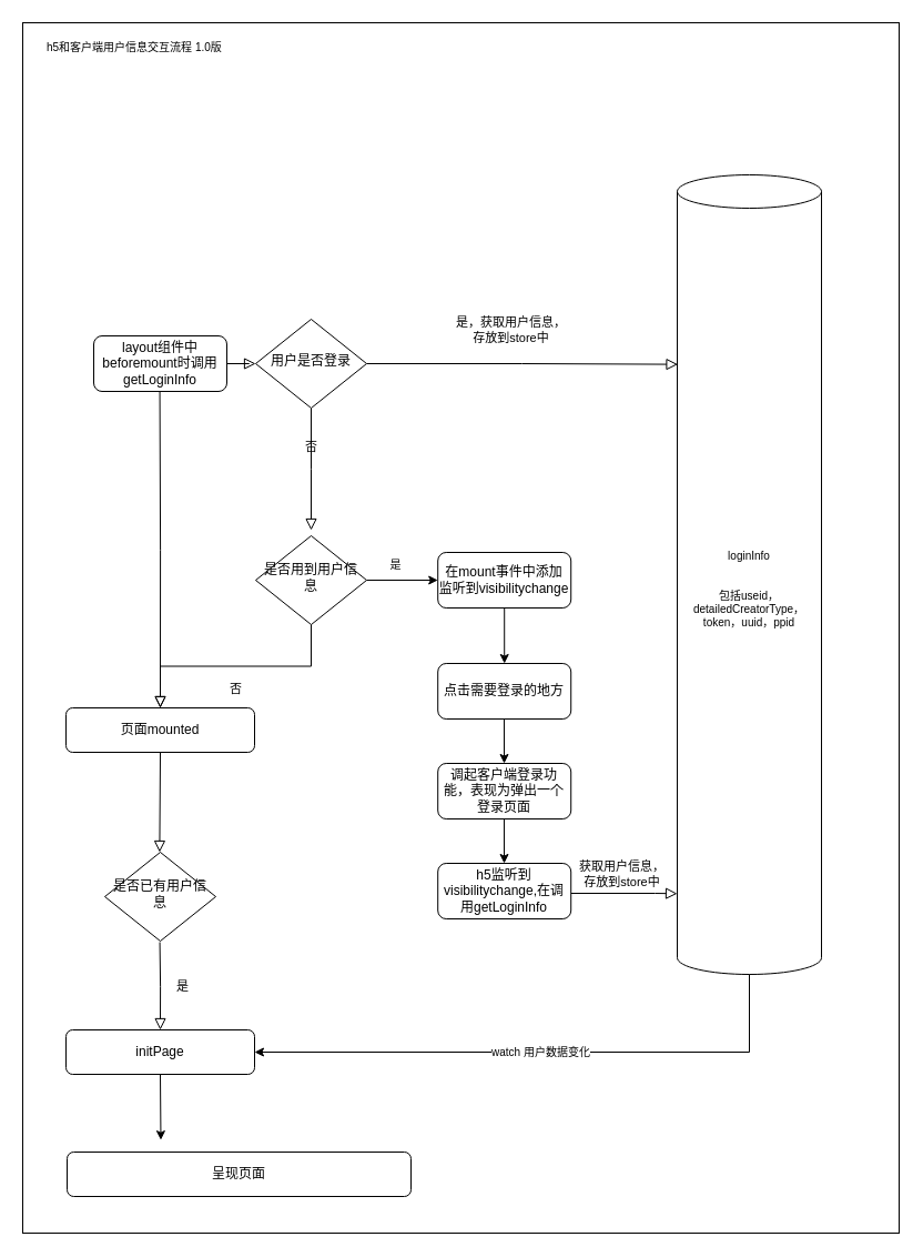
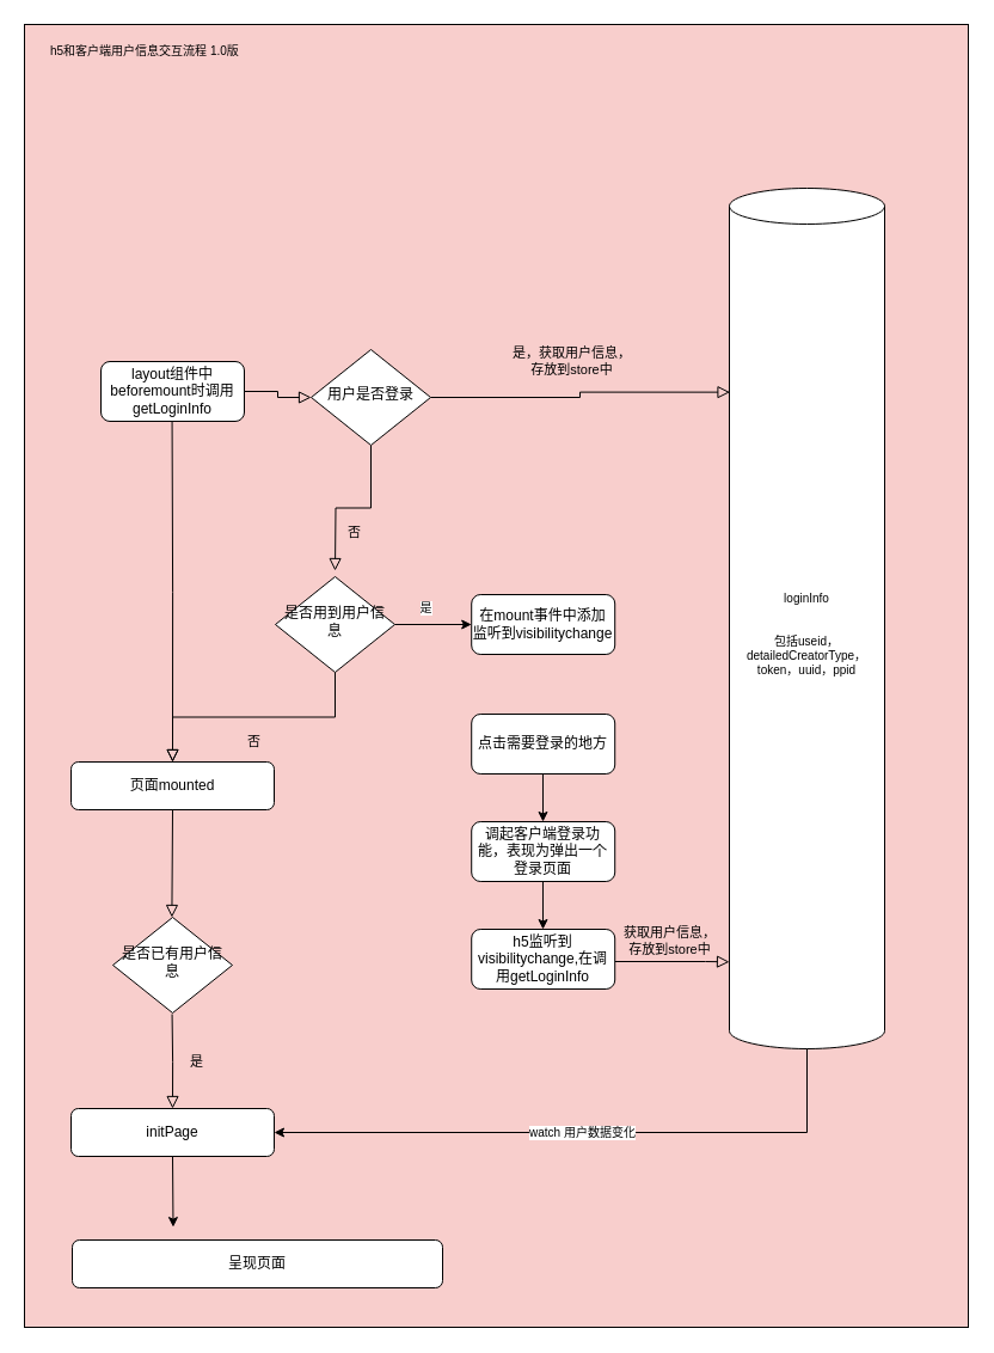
  <mxCell id="0" />
  <mxCell id="1" parent="0" />
- <mxCell id="2" value="h5和客户端用户信息交互流程 1.0版" style="rounded=0;whiteSpace=wrap;html=1;fontSize=10;align=left;verticalAlign=top;spacingTop=10;spacingLeft=20;container=1;" parent="1" vertex="1"><mxGeometry x="20" y="20" width="790" height="1090" as="geometry" /></mxCell>
+ <mxCell id="2" value="h5和客户端用户信息交互流程 1.0版" style="rounded=0;whiteSpace=wrap;html=1;fontSize=10;align=left;verticalAlign=top;spacingTop=10;spacingLeft=20;container=1;fillColor=#f8cecc;" parent="1" vertex="1"><mxGeometry x="20" y="20" width="790" height="1090" as="geometry" /></mxCell>
  <mxCell id="3" value="" style="rounded=0;html=1;jettySize=auto;orthogonalLoop=1;fontSize=11;endArrow=block;endFill=0;endSize=8;strokeWidth=1;shadow=0;labelBackgroundColor=none;edgeStyle=orthogonalEdgeStyle;exitX=1;exitY=0.5;exitDx=0;exitDy=0;" parent="1" source="9" target="6" edge="1"><mxGeometry relative="1" as="geometry"><mxPoint x="220" y="327" as="sourcePoint" /></mxGeometry></mxCell>
  <mxCell id="4" value="否" style="rounded=0;html=1;jettySize=auto;orthogonalLoop=1;fontSize=11;endArrow=block;endFill=0;endSize=8;strokeWidth=1;shadow=0;labelBackgroundColor=none;edgeStyle=orthogonalEdgeStyle;exitX=0.5;exitY=1;exitDx=0;exitDy=0;" parent="1" source="6" edge="1"><mxGeometry y="20" relative="1" as="geometry"><mxPoint as="offset" /><mxPoint x="280" y="477" as="targetPoint" /></mxGeometry></mxCell>
  <mxCell id="5" value="是，获取用户信息，&lt;br&gt;存放到store中" style="edgeStyle=orthogonalEdgeStyle;rounded=0;html=1;jettySize=auto;orthogonalLoop=1;fontSize=11;endArrow=block;endFill=0;endSize=8;strokeWidth=1;shadow=0;labelBackgroundColor=none;entryX=0.004;entryY=0.237;entryDx=0;entryDy=0;entryPerimeter=0;" parent="1" source="6" target="8" edge="1"><mxGeometry x="-0.075" y="30" relative="1" as="geometry"><mxPoint as="offset" /><mxPoint x="600" y="447" as="targetPoint" /><Array as="points" /></mxGeometry></mxCell>
- <mxCell id="6" value="用户是否登录" style="rhombus;whiteSpace=wrap;html=1;shadow=0;fontFamily=Helvetica;fontSize=12;align=center;strokeWidth=1;spacing=6;spacingTop=-4;" parent="1" vertex="1"><mxGeometry x="230" y="287" width="100" height="80" as="geometry" /></mxCell>
+ <mxCell id="6" value="用户是否登录" style="rhombus;whiteSpace=wrap;html=1;shadow=0;fontFamily=Helvetica;fontSize=12;align=center;strokeWidth=1;spacing=6;spacingTop=-4;" parent="1" vertex="1"><mxGeometry x="260" y="292" width="100" height="80" as="geometry" /></mxCell>
  <mxCell id="7" value="initPage" style="rounded=1;whiteSpace=wrap;html=1;fontSize=12;glass=0;strokeWidth=1;shadow=0;" parent="1" vertex="1"><mxGeometry x="59" y="927" width="170" height="40" as="geometry" /></mxCell>
  <mxCell id="8" value="loginInfo&#10;&#10;&#10;包括useid，detailedCreatorType，token，uuid，ppid" style="shape=cylinder3;boundedLbl=1;backgroundOutline=1;size=15;whiteSpace=wrap;fontSize=10;" parent="1" vertex="1"><mxGeometry x="610" y="157" width="130" height="720" as="geometry" /></mxCell>
  <mxCell id="9" value="layout组件中beforemount时调用getLoginInfo" style="rounded=1;whiteSpace=wrap;html=1;" parent="1" vertex="1"><mxGeometry x="84" y="302" width="120" height="50" as="geometry" /></mxCell>
  <mxCell id="10" value="watch 用户数据变化" style="endArrow=classic;html=1;rounded=0;fontSize=10;exitX=0.5;exitY=1;exitDx=0;exitDy=0;exitPerimeter=0;entryX=1;entryY=0.5;entryDx=0;entryDy=0;" parent="1" source="8" target="7" edge="1"><mxGeometry width="50" height="50" relative="1" as="geometry"><mxPoint x="500" y="737" as="sourcePoint" /><mxPoint x="565" y="787" as="targetPoint" /><Array as="points"><mxPoint x="675" y="947" /></Array></mxGeometry></mxCell>
  <mxCell id="11" value="呈现页面" style="rounded=1;whiteSpace=wrap;html=1;fontSize=12;glass=0;strokeWidth=1;shadow=0;" parent="1" vertex="1"><mxGeometry x="60" y="1037" width="310" height="40" as="geometry" /></mxCell>
  <mxCell id="12" value="" style="endArrow=classic;html=1;rounded=0;fontSize=10;exitX=0.5;exitY=1;exitDx=0;exitDy=0;entryX=0.481;entryY=-0.022;entryDx=0;entryDy=0;entryPerimeter=0;" parent="1" source="7" edge="1"><mxGeometry width="50" height="50" relative="1" as="geometry"><mxPoint x="207" y="957" as="sourcePoint" /><mxPoint x="144.49" y="1026.12" as="targetPoint" /></mxGeometry></mxCell>
  <mxCell id="13" value="是否用到用户信息" style="rhombus;shadow=0;fontFamily=Helvetica;fontSize=12;align=center;strokeWidth=1;spacing=6;spacingTop=-4;whiteSpace=wrap;" parent="1" vertex="1"><mxGeometry x="230" y="482" width="100" height="80" as="geometry" /></mxCell>
  <mxCell id="14" value="否" style="rounded=0;html=1;jettySize=auto;orthogonalLoop=1;fontSize=11;endArrow=block;endFill=0;endSize=8;strokeWidth=1;shadow=0;labelBackgroundColor=none;edgeStyle=orthogonalEdgeStyle;exitX=0.5;exitY=1;exitDx=0;exitDy=0;" parent="1" source="13" target="17" edge="1"><mxGeometry y="20" relative="1" as="geometry"><mxPoint as="offset" /><mxPoint x="180" y="587" as="sourcePoint" /><mxPoint x="320" y="757" as="targetPoint" /></mxGeometry></mxCell>
  <mxCell id="15" value="在mount事件中添加&lt;br&gt;监听到visibilitychange" style="rounded=1;whiteSpace=wrap;html=1;" parent="1" vertex="1"><mxGeometry x="394.21" y="497" width="120" height="50" as="geometry" /></mxCell>
  <mxCell id="16" value="获取用户信息，&lt;br&gt;存放到store中" style="edgeStyle=orthogonalEdgeStyle;rounded=0;html=1;jettySize=auto;orthogonalLoop=1;fontSize=11;endArrow=block;endFill=0;endSize=8;strokeWidth=1;shadow=0;labelBackgroundColor=none;spacing=7;entryX=0;entryY=0.899;entryDx=0;entryDy=0;entryPerimeter=0;" parent="1" target="8" edge="1"><mxGeometry x="-0.044" y="17" relative="1" as="geometry"><mxPoint as="offset" /><mxPoint x="514.21" y="804.01" as="sourcePoint" /><mxPoint x="590" y="797" as="targetPoint" /><Array as="points"><mxPoint x="590" y="804" /></Array></mxGeometry></mxCell>
  <mxCell id="17" value="页面mounted" style="rounded=1;whiteSpace=wrap;html=1;fontSize=12;glass=0;strokeWidth=1;shadow=0;" parent="1" vertex="1"><mxGeometry x="59" y="637" width="170" height="40" as="geometry" /></mxCell>
  <mxCell id="18" value="是否已有用户信息" style="rhombus;whiteSpace=wrap;html=1;shadow=0;fontFamily=Helvetica;fontSize=12;align=center;strokeWidth=1;spacing=6;spacingTop=-4;" parent="1" vertex="1"><mxGeometry x="94" y="767" width="100" height="80" as="geometry" /></mxCell>
  <mxCell id="19" value="是" style="rounded=0;html=1;jettySize=auto;orthogonalLoop=1;fontSize=11;endArrow=block;endFill=0;endSize=8;strokeWidth=1;shadow=0;labelBackgroundColor=none;edgeStyle=orthogonalEdgeStyle;entryX=0.5;entryY=0;entryDx=0;entryDy=0;" parent="1" target="7" edge="1"><mxGeometry y="20" relative="1" as="geometry"><mxPoint as="offset" /><mxPoint x="143.57" y="848" as="sourcePoint" /><mxPoint x="143.57" y="898" as="targetPoint" /></mxGeometry></mxCell>
  <mxCell id="20" value="" style="rounded=0;html=1;jettySize=auto;orthogonalLoop=1;fontSize=11;endArrow=block;endFill=0;endSize=8;strokeWidth=1;shadow=0;labelBackgroundColor=none;edgeStyle=orthogonalEdgeStyle;entryX=0.5;entryY=0;entryDx=0;entryDy=0;exitX=0.5;exitY=1;exitDx=0;exitDy=0;" parent="1" source="17" edge="1"><mxGeometry y="20" relative="1" as="geometry"><mxPoint as="offset" /><mxPoint x="142.96" y="688" as="sourcePoint" /><mxPoint x="143.39" y="767" as="targetPoint" /><Array as="points"><mxPoint x="143" y="677" /></Array></mxGeometry></mxCell>
  <mxCell id="21" value="" style="rounded=0;html=1;jettySize=auto;orthogonalLoop=1;fontSize=11;endArrow=block;endFill=0;endSize=8;strokeWidth=1;shadow=0;labelBackgroundColor=none;edgeStyle=orthogonalEdgeStyle;entryX=0.5;entryY=0;entryDx=0;entryDy=0;" parent="1" target="17" edge="1"><mxGeometry y="20" relative="1" as="geometry"><mxPoint as="offset" /><mxPoint x="143.57" y="352" as="sourcePoint" /><mxPoint x="143.57" y="402" as="targetPoint" /></mxGeometry></mxCell>
  <mxCell id="22" value="" style="endArrow=classic;html=1;rounded=0;fontSize=10;exitX=1;exitY=0.5;exitDx=0;exitDy=0;entryX=0;entryY=0.5;entryDx=0;entryDy=0;" parent="1" source="13" target="15" edge="1"><mxGeometry width="50" height="50" relative="1" as="geometry"><mxPoint x="240" y="637" as="sourcePoint" /><mxPoint x="290" y="587" as="targetPoint" /></mxGeometry></mxCell>
  <mxCell id="23" value="是" style="edgeLabel;html=1;align=center;verticalAlign=middle;resizable=0;points=[];fontSize=10;" parent="22" vertex="1" connectable="0"><mxGeometry x="-0.209" y="-1" relative="1" as="geometry"><mxPoint y="-16" as="offset" /></mxGeometry></mxCell>
  <mxCell id="24" value="调起客户端登录功能，表现为弹出一个登录页面" style="rounded=1;whiteSpace=wrap;html=1;" parent="1" vertex="1"><mxGeometry x="394.21" y="687" width="120" height="50" as="geometry" /></mxCell>
  <mxCell id="25" value="h5监听到visibilitychange,在调用getLoginInfo" style="rounded=1;whiteSpace=wrap;html=1;" parent="1" vertex="1"><mxGeometry x="394.21" y="777" width="120" height="50" as="geometry" /></mxCell>
  <mxCell id="26" value="点击需要登录的地方" style="rounded=1;whiteSpace=wrap;html=1;" parent="1" vertex="1"><mxGeometry x="394.21" y="597" width="120" height="50" as="geometry" /></mxCell>
- <mxCell id="27" value="" style="endArrow=classic;html=1;rounded=0;fontSize=10;exitX=0.5;exitY=1;exitDx=0;exitDy=0;entryX=0.5;entryY=0;entryDx=0;entryDy=0;" parent="1" source="15" target="26" edge="1"><mxGeometry width="50" height="50" relative="1" as="geometry"><mxPoint x="360" y="547" as="sourcePoint" /><mxPoint x="410" y="497" as="targetPoint" /></mxGeometry></mxCell>
  <mxCell id="28" value="" style="endArrow=classic;html=1;rounded=0;fontSize=10;exitX=0.5;exitY=1;exitDx=0;exitDy=0;" parent="1" edge="1"><mxGeometry width="50" height="50" relative="1" as="geometry"><mxPoint x="453.98" y="647" as="sourcePoint" /><mxPoint x="454" y="687" as="targetPoint" /></mxGeometry></mxCell>
  <mxCell id="29" value="" style="endArrow=classic;html=1;rounded=0;fontSize=10;exitX=0.5;exitY=1;exitDx=0;exitDy=0;" parent="1" edge="1"><mxGeometry width="50" height="50" relative="1" as="geometry"><mxPoint x="453.98" y="737" as="sourcePoint" /><mxPoint x="454" y="777" as="targetPoint" /></mxGeometry></mxCell>
